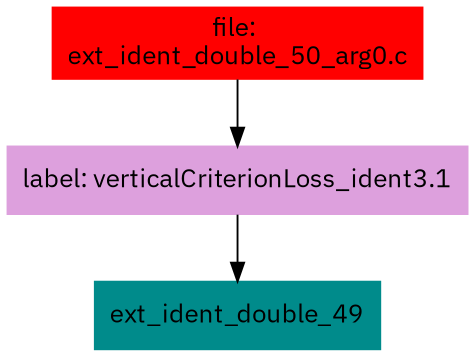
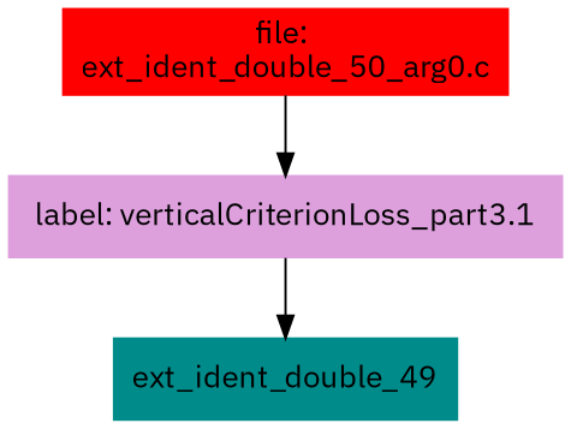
  digraph {
    fontname="IBM Plex Sans"
    node [shape=box style=filled fontname="IBM Plex Sans"]
    edge [fontname="IBM Plex Sans"]
    n1 [color=red label="file: \next_ident_double_50_arg0.c"]
-   n2 [color=plum label="label: verticalCriterionLoss_ident3.1"]
+   n2 [color=plum label="label: verticalCriterionLoss_part3.1"]
    n3 [color=cyan4 label=ext_ident_double_49]
    n1 -> n2
    n2 -> n3
  }
